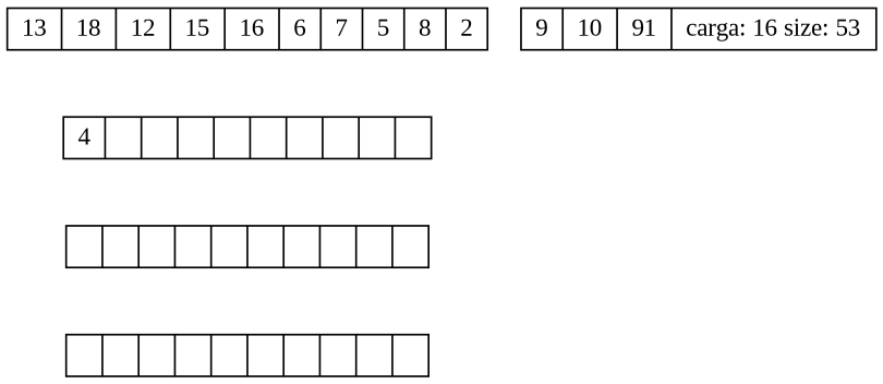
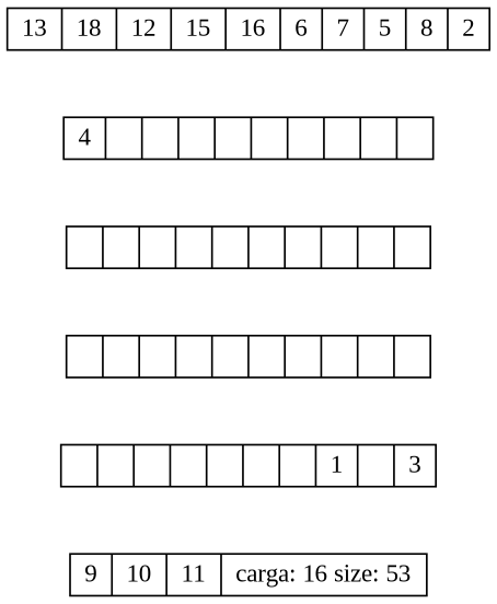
  digraph {
    fontname="Liberation Serif"
    node [fontname="Liberation Serif" shape=record]
    edge [fontname="Liberation Serif" style=invis]
    n1 [height=.1 label="13|18|12|15|16|6|7|5|8|2"]
    n2 [height=.1 label="4|||||||||"]
    n3 [height=.1 label="|||||||||"]
    n4 [height=.1 label="|||||||||"]
-   n6 [height=.1 label="9|10|91|carga: 16 size: 53"]
+   n5 [height=.1 label="|||||||1||3"]
+   n6 [height=.1 label="9|10|11|carga: 16 size: 53"]
    n1 -> n2
    n2 -> n3
    n3 -> n4
+   n4 -> n5
+   n5 -> n6
  }
